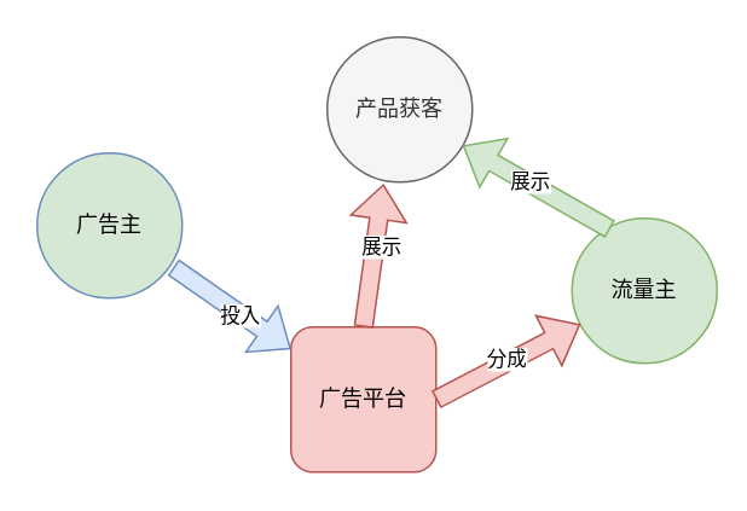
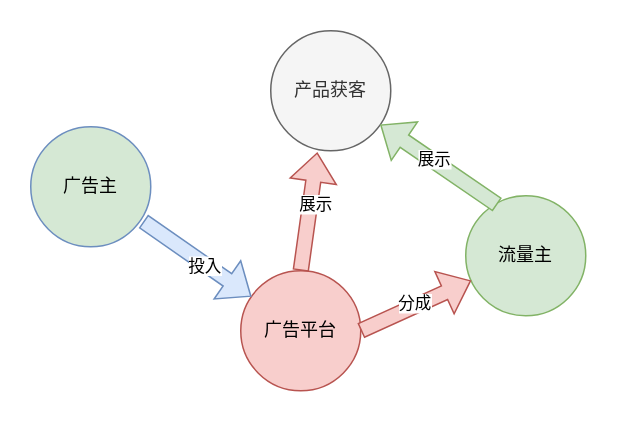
  <mxCell id="0" />
  <mxCell id="1" parent="0" />
  <mxCell id="2" value="广告主" style="ellipse;whiteSpace=wrap;html=1;aspect=fixed;fillColor=#d5e8d4;strokeColor=#6c8ebf;" parent="1" vertex="1"><mxGeometry x="20" y="84" width="80" height="80" as="geometry" /></mxCell>
- <mxCell id="3" value="广告平台" style="whiteSpace=wrap;html=1;aspect=fixed;fillColor=#f8cecc;strokeColor=#b85450;rounded=1;" parent="1" vertex="1"><mxGeometry x="160" y="180" width="80" height="80" as="geometry" /></mxCell>
- <mxCell id="4" value="流量主" style="ellipse;whiteSpace=wrap;html=1;aspect=fixed;fillColor=#d5e8d4;strokeColor=#82b366;" parent="1" vertex="1"><mxGeometry x="315" y="120" width="80" height="80" as="geometry" /></mxCell>
+ <mxCell id="3" value="广告平台" style="ellipse;whiteSpace=wrap;html=1;aspect=fixed;fillColor=#f8cecc;strokeColor=#b85450;" parent="1" vertex="1"><mxGeometry x="160" y="180" width="80" height="80" as="geometry" /></mxCell>
+ <mxCell id="4" value="流量主" style="ellipse;whiteSpace=wrap;html=1;aspect=fixed;fillColor=#d5e8d4;strokeColor=#82b366;" parent="1" vertex="1"><mxGeometry x="310" y="130" width="80" height="80" as="geometry" /></mxCell>
  <mxCell id="5" value="" style="shape=flexArrow;endArrow=classic;html=1;rounded=0;exitX=0.938;exitY=0.788;exitDx=0;exitDy=0;exitPerimeter=0;fillColor=#dae8fc;strokeColor=#6c8ebf;" parent="1" source="2" target="3" edge="1"><mxGeometry width="50" height="50" relative="1" as="geometry"><mxPoint x="210" y="160" as="sourcePoint" /><mxPoint x="280" y="170" as="targetPoint" /></mxGeometry></mxCell>
  <mxCell id="6" value="投入" style="edgeLabel;html=1;align=center;verticalAlign=middle;resizable=0;points=[];" parent="5" vertex="1" connectable="0"><mxGeometry x="0.141" y="-1" relative="1" as="geometry"><mxPoint as="offset" /></mxGeometry></mxCell>
  <mxCell id="7" value="产品获客" style="ellipse;whiteSpace=wrap;html=1;aspect=fixed;fillColor=#f5f5f5;fontColor=#333333;strokeColor=#666666;" parent="1" vertex="1"><mxGeometry x="180" y="20" width="80" height="80" as="geometry" /></mxCell>
  <mxCell id="8" value="" style="shape=flexArrow;endArrow=classic;html=1;rounded=0;entryX=0.388;entryY=1.013;entryDx=0;entryDy=0;entryPerimeter=0;exitX=0.5;exitY=0;exitDx=0;exitDy=0;fillColor=#f8cecc;strokeColor=#b85450;" parent="1" source="3" target="7" edge="1"><mxGeometry width="50" height="50" relative="1" as="geometry"><mxPoint x="230" y="240" as="sourcePoint" /><mxPoint x="280" y="190" as="targetPoint" /></mxGeometry></mxCell>
  <mxCell id="9" value="展示" style="edgeLabel;html=1;align=center;verticalAlign=middle;resizable=0;points=[];" vertex="1" connectable="0" parent="8"><mxGeometry x="0.124" y="-3" relative="1" as="geometry"><mxPoint as="offset" /></mxGeometry></mxCell>
  <mxCell id="10" value="" style="shape=flexArrow;endArrow=classic;html=1;rounded=0;exitX=0.263;exitY=0.075;exitDx=0;exitDy=0;exitPerimeter=0;fillColor=#d5e8d4;strokeColor=#82b366;" edge="1" parent="1" source="4" target="7"><mxGeometry width="50" height="50" relative="1" as="geometry"><mxPoint x="330" y="190" as="sourcePoint" /><mxPoint x="380" y="140" as="targetPoint" /></mxGeometry></mxCell>
  <mxCell id="11" value="展示" style="edgeLabel;html=1;align=center;verticalAlign=middle;resizable=0;points=[];" vertex="1" connectable="0" parent="10"><mxGeometry x="0.102" y="-1" relative="1" as="geometry"><mxPoint as="offset" /></mxGeometry></mxCell>
  <mxCell id="12" value="" style="shape=flexArrow;endArrow=classic;html=1;rounded=0;exitX=1;exitY=0.5;exitDx=0;exitDy=0;fillColor=#f8cecc;strokeColor=#b85450;" edge="1" parent="1" source="3" target="4"><mxGeometry width="50" height="50" relative="1" as="geometry"><mxPoint x="230" y="240" as="sourcePoint" /><mxPoint x="280" y="190" as="targetPoint" /></mxGeometry></mxCell>
  <mxCell id="13" value="分成" style="edgeLabel;html=1;align=center;verticalAlign=middle;resizable=0;points=[];" vertex="1" connectable="0" parent="12"><mxGeometry x="-0.002" y="2" relative="1" as="geometry"><mxPoint as="offset" /></mxGeometry></mxCell>
